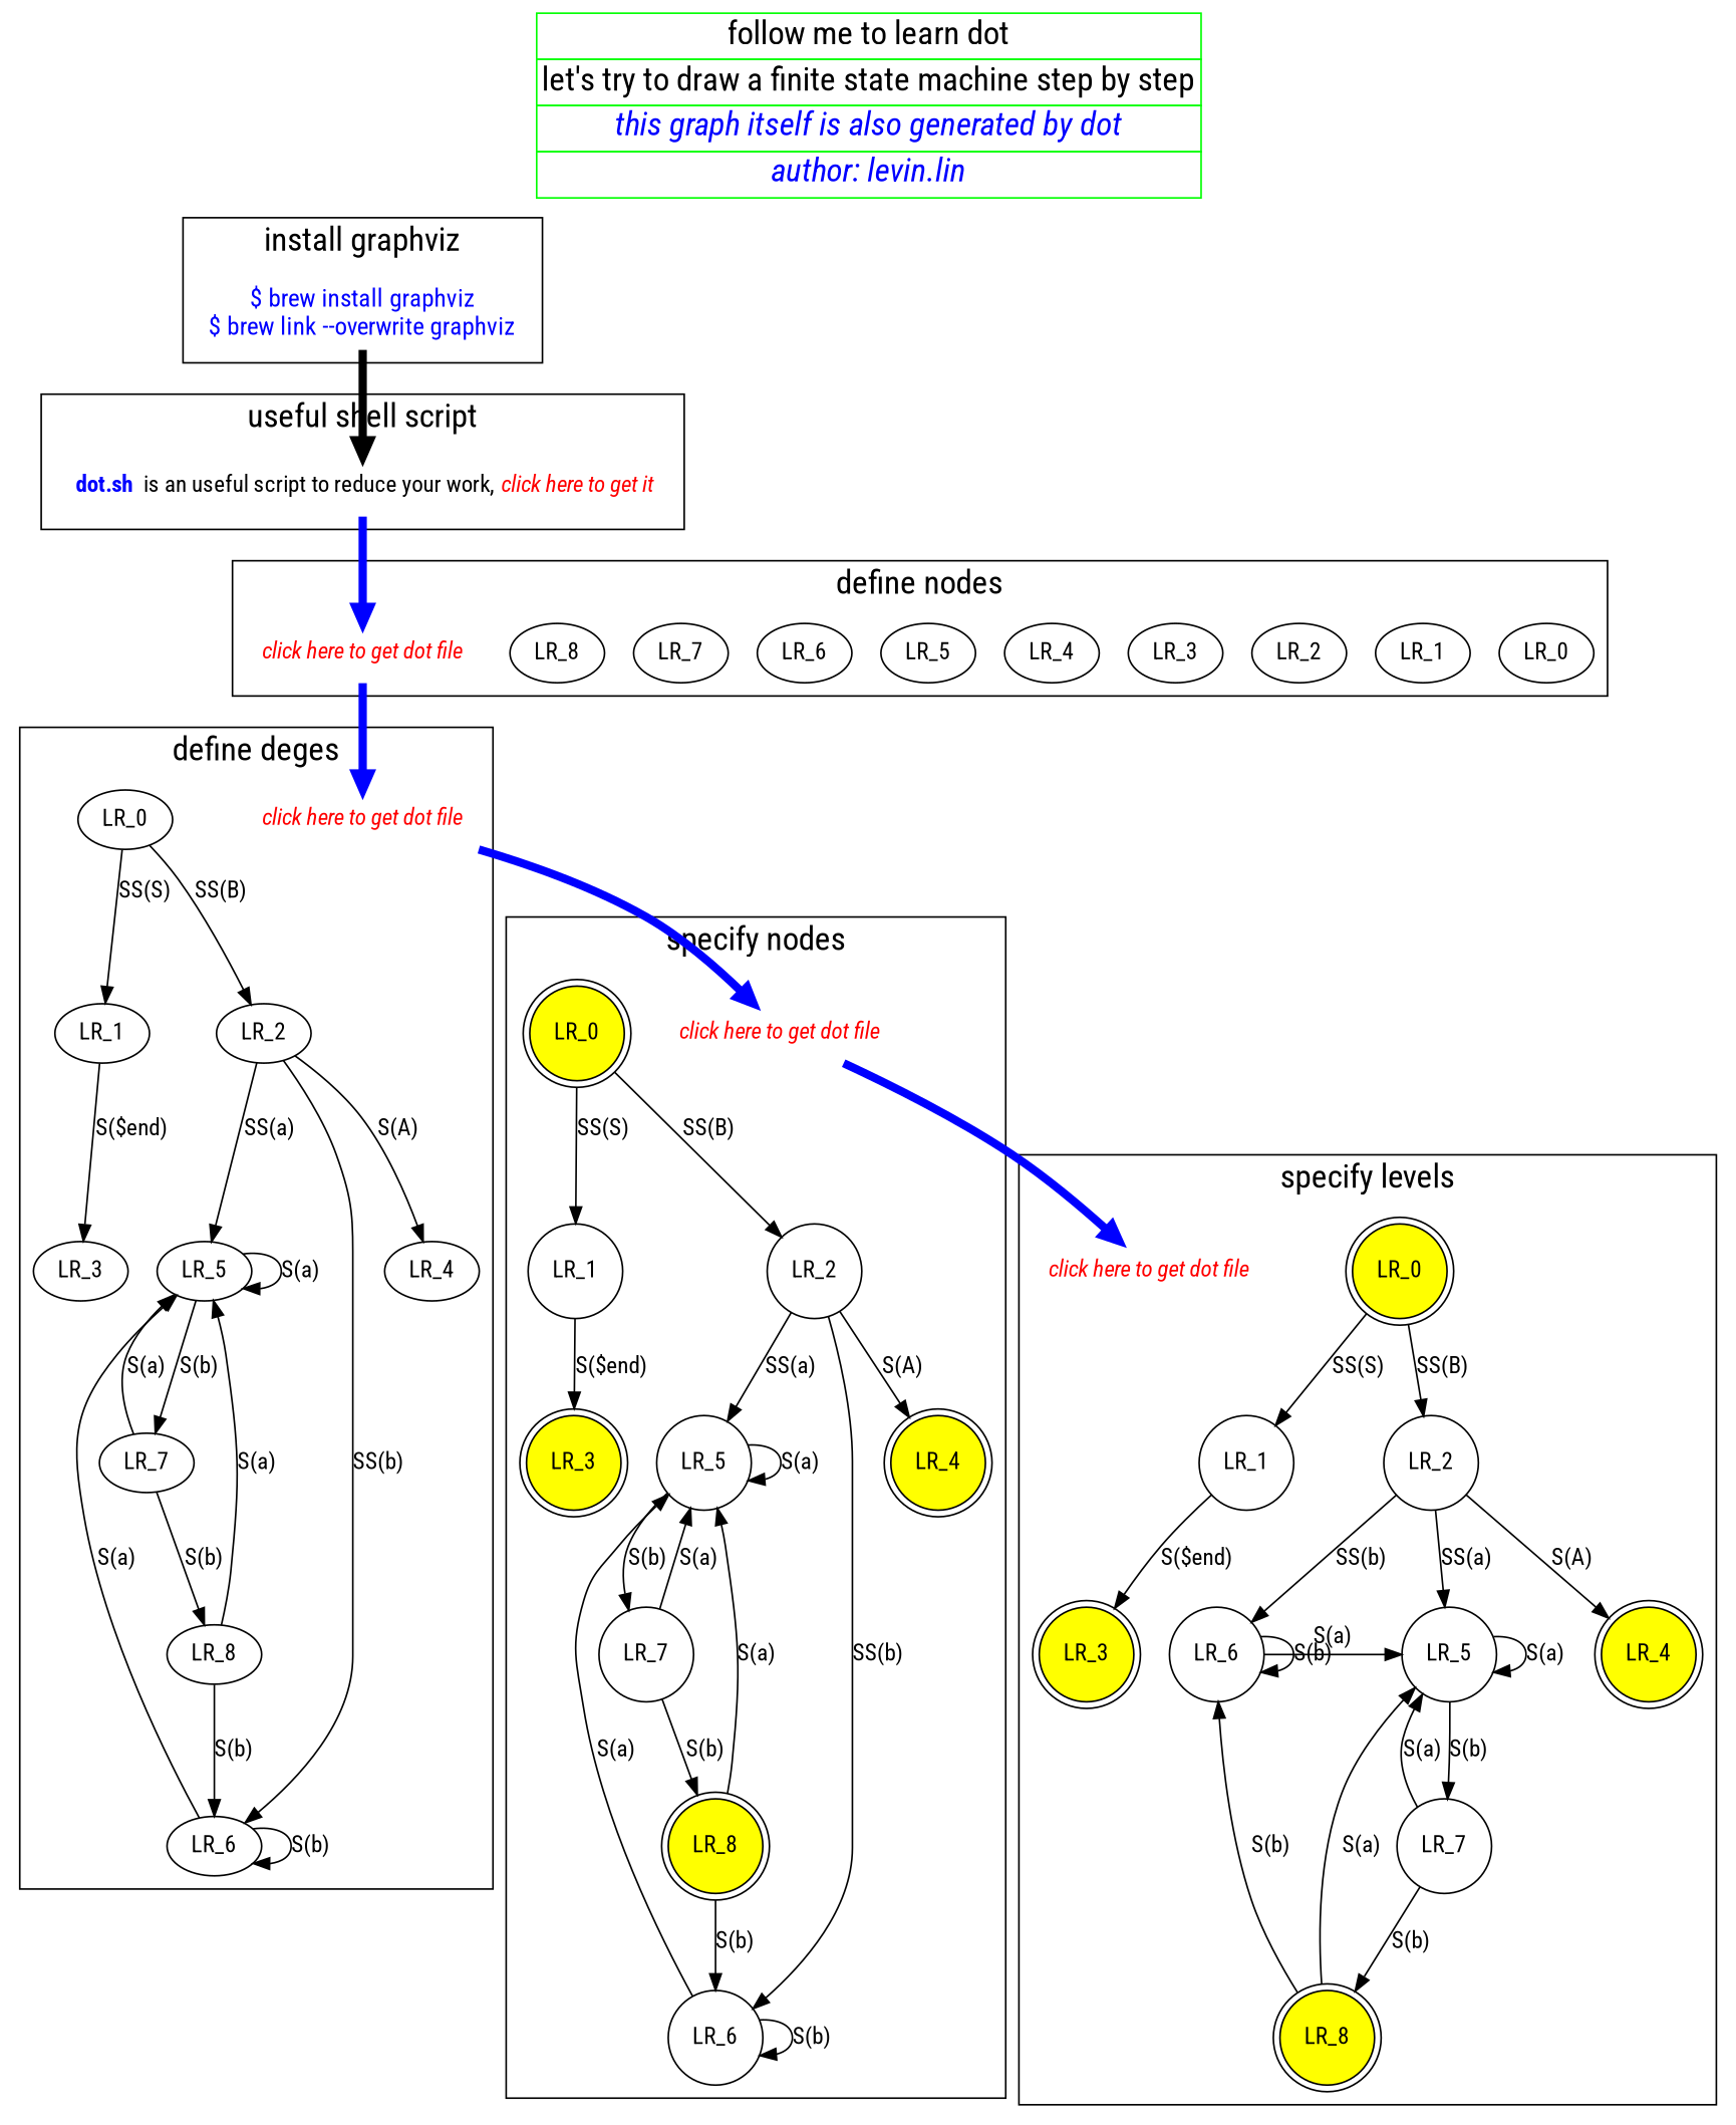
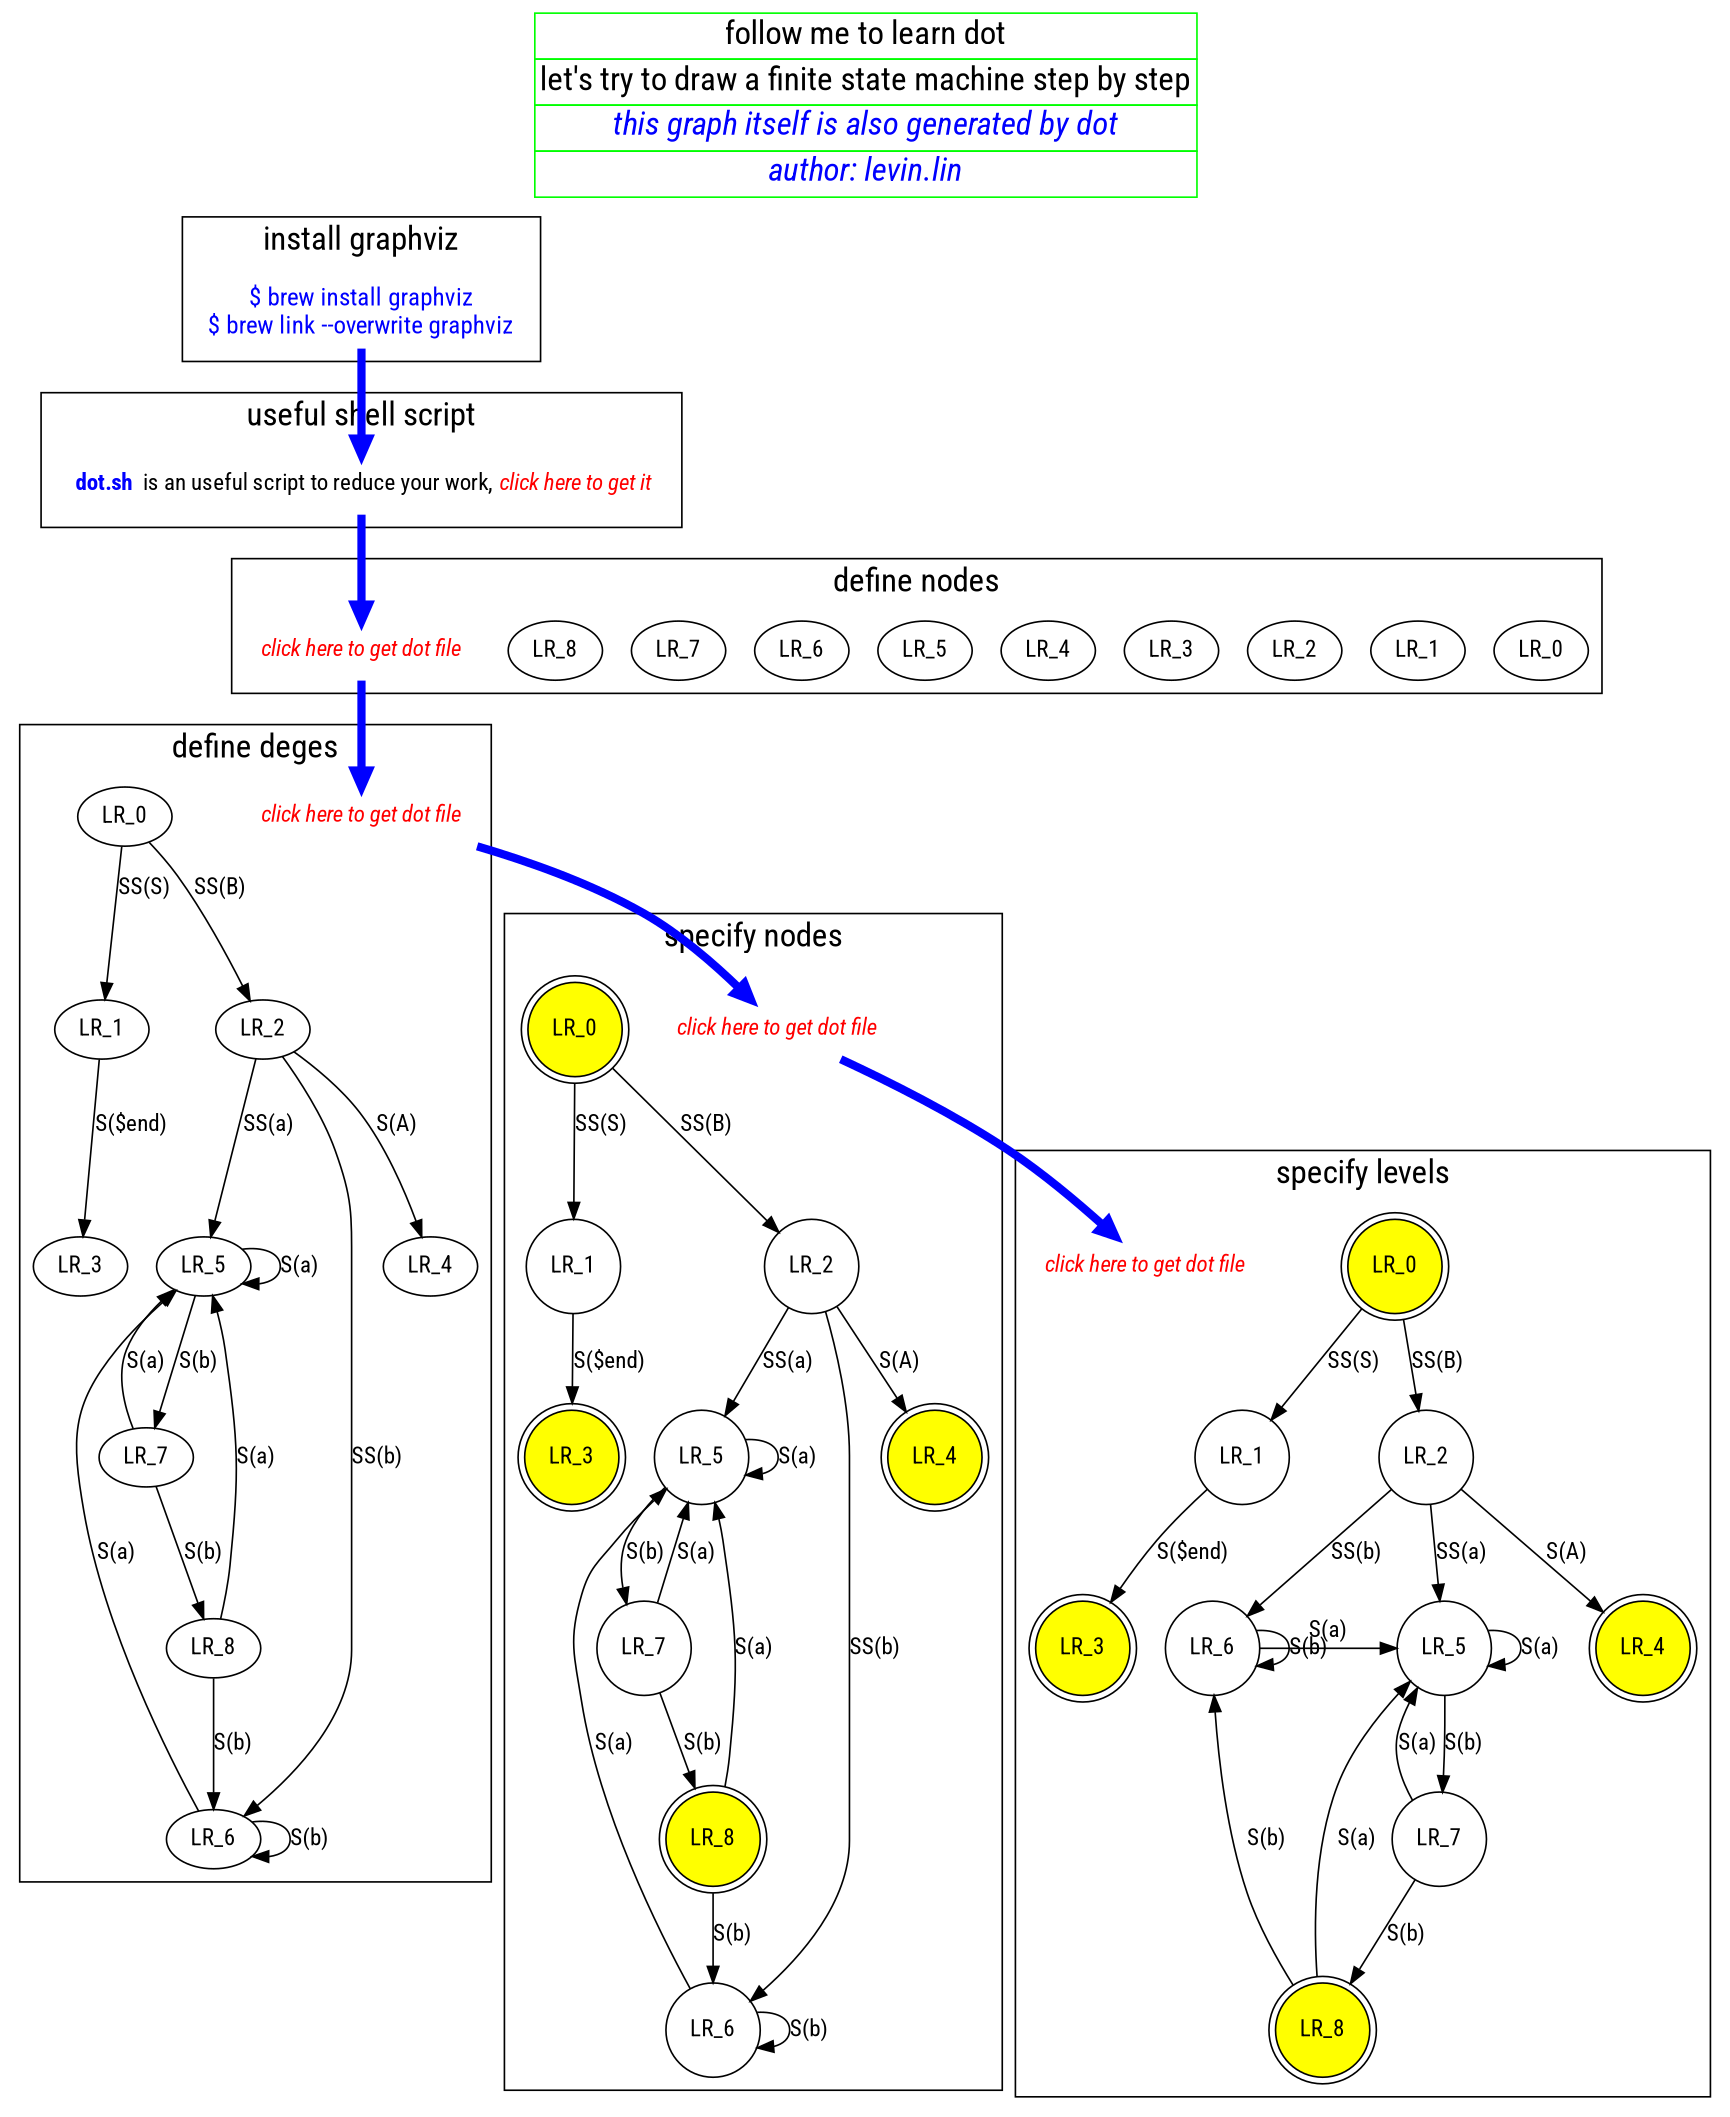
  digraph {
    fontname="Roboto Condensed"
    fontsize=20
    label=<     <TABLE BORDER="0" CELLBORDER="1" CELLSPACING="0" COLOR="green">         <TR><TD>follow me to learn dot</TD></TR>         <TR><TD>let's try to draw a finite state machine step by step</TD></TR>         <TR><TD><I><FONT COLOR="blue">this graph itself is also generated by dot</FONT></I></TD></TR>         <TR><TD><I><FONT COLOR="blue">author: levin.lin</FONT></I></TD></TR>     </TABLE>     >
    labelloc=t
    rankdir=TB
    node [fontname="Roboto Condensed"]
    edge [fontname="Roboto Condensed"]
    n1 [fontcolor=blue fontsize=15 label="$ brew install graphviz\n$ brew link --overwrite graphviz" shape=none]
    n2 [label=<<TABLE BORDER="0" CELLBORDER="0" CELLSPACING="0"><TR><TD HREF="https://github.com/LevinLin/dot_quick_guide/blob/master/dot.sh"><FONT color="blue"><B> dot.sh </B></FONT> is an useful script to reduce your work, <FONT color="red"><I>click here to get it</I></FONT></TD></TR></TABLE>> shape=none]
    n3 [label=LR_0]
    n4 [label=LR_1]
    n5 [label=LR_2]
    n6 [label=LR_3]
    n7 [label=LR_4]
    n8 [label=LR_5]
    n9 [label=LR_6]
    n10 [label=LR_7]
    n11 [label=LR_8]
    n12 [label=<<TABLE BORDER="0" CELLBORDER="0" CELLSPACING="0"><TR><TD HREF="https://github.com/LevinLin/dot_quick_guide/blob/master/define_nodes.dot"><FONT color="red"><I>click here to get dot file</I></FONT></TD></TR></TABLE>> shape=none]
    n13 [label=LR_0]
    n14 [label=LR_1]
    n15 [label=LR_2]
    n16 [label=LR_3]
    n17 [label=LR_4]
    n18 [label=LR_5]
    n19 [label=LR_6]
    n20 [label=LR_7]
    n21 [label=LR_8]
    n22 [label=<<TABLE BORDER="0" CELLBORDER="0" CELLSPACING="0"><TR><TD HREF="https://github.com/LevinLin/dot_quick_guide/blob/master/define_edges.dot"><FONT color="red"><I>click here to get dot file</I></FONT></TD></TR></TABLE>> shape=none]
    n23 [fillcolor=yellow label=LR_0 shape=doublecircle style=filled]
    n24 [fillcolor=yellow label=LR_1 shape=circle]
    n25 [fillcolor=yellow label=LR_2 shape=circle]
    n26 [fillcolor=yellow label=LR_3 shape=doublecircle style=filled]
    n27 [fillcolor=yellow label=LR_4 shape=doublecircle style=filled]
    n28 [fillcolor=yellow label=LR_8 shape=doublecircle style=filled]
    n29 [fillcolor=yellow label=LR_5 shape=circle]
    n30 [fillcolor=yellow label=LR_6 shape=circle]
    n31 [fillcolor=yellow label=LR_7 shape=circle]
    n32 [fillcolor=yellow label=<<TABLE BORDER="0" CELLBORDER="0" CELLSPACING="0"><TR><TD HREF="https://github.com/LevinLin/dot_quick_guide/blob/master/specify_nodes.dot"><FONT color="red"><I>click here to get dot file</I></FONT></TD></TR></TABLE>> shape=none]
    n33 [fillcolor=yellow label=LR_1 shape=circle]
    n34 [fillcolor=yellow label=LR_2 shape=circle]
    n35 [fillcolor=yellow label=LR_3 shape=doublecircle style=filled]
    n36 [fillcolor=yellow label=LR_4 shape=doublecircle style=filled]
    n37 [fillcolor=yellow label=LR_5 shape=circle]
    n38 [fillcolor=yellow label=LR_6 shape=circle]
    n39 [fillcolor=yellow label=LR_0 shape=doublecircle style=filled]
    n40 [fillcolor=yellow label=LR_8 shape=doublecircle style=filled]
    n41 [fillcolor=yellow label=LR_7 shape=circle]
    n42 [fillcolor=yellow label=<<TABLE BORDER="0" CELLBORDER="0" CELLSPACING="0"><TR><TD HREF="https://github.com/LevinLin/dot_quick_guide/blob/master/specify_levels.dot"><FONT color="red"><I>click here to get dot file</I></FONT></TD></TR></TABLE>> shape=none]
    subgraph cluster_1 {
      label="install graphviz"
      n1
    }
    subgraph cluster_2 {
      label="useful shell script"
      n2
    }
    subgraph cluster_3 {
      label="define nodes"
      n3
      n4
      n5
      n6
      n7
      n8
      n9
      n10
      n11
      n12
    }
    subgraph cluster_4 {
      label="define deges"
      n13
      n14
      n15
      n16
      n17
      n18
      n19
      n20
      n21
      n22
    }
    subgraph cluster_5 {
      label="specify nodes"
      n23
      n24
      n25
      n26
      n27
      n28
      n29
      n30
      n31
      n32
    }
    subgraph cluster_6 {
      label="specify levels"
      n39
      n40
      n41
      n42
      subgraph sub_7 {
        label="specify levels"
        rank=same
        n33
        n34
      }
      subgraph sub_8 {
        label="specify levels"
        rank=same
        n35
        n36
        n37
        n38
      }
    }
-   n1 -> n2 [color=black penwidth=5]
+   n1 -> n2 [color=blue penwidth=5]
    n2 -> n12 [color=blue penwidth=5]
    n12 -> n22 [color=blue penwidth=5]
    n13 -> n14 [label="SS(S)"]
    n13 -> n15 [label="SS(B)"]
    n14 -> n16 [label="S($end)"]
    n15 -> n17 [label="S(A)"]
    n15 -> n18 [label="SS(a)"]
    n15 -> n19 [label="SS(b)"]
    n18 -> n18 [label="S(a)"]
    n18 -> n20 [label="S(b)"]
    n19 -> n18 [label="S(a)"]
    n19 -> n19 [label="S(b)"]
    n20 -> n18 [label="S(a)"]
    n20 -> n21 [label="S(b)"]
    n21 -> n18 [label="S(a)"]
    n21 -> n19 [label="S(b)"]
    n22 -> n32 [color=blue penwidth=5]
    n23 -> n24 [label="SS(S)"]
    n23 -> n25 [label="SS(B)"]
    n24 -> n26 [label="S($end)"]
    n25 -> n27 [label="S(A)"]
    n25 -> n29 [label="SS(a)"]
    n25 -> n30 [label="SS(b)"]
    n28 -> n29 [label="S(a)"]
    n28 -> n30 [label="S(b)"]
    n29 -> n29 [label="S(a)"]
    n29 -> n31 [label="S(b)"]
    n30 -> n29 [label="S(a)"]
    n30 -> n30 [label="S(b)"]
    n31 -> n28 [label="S(b)"]
    n31 -> n29 [label="S(a)"]
    n32 -> n42 [color=blue penwidth=5]
    n33 -> n35 [label="S($end)"]
    n34 -> n36 [label="S(A)"]
    n34 -> n37 [label="SS(a)"]
    n34 -> n38 [label="SS(b)"]
    n37 -> n37 [label="S(a)"]
    n37 -> n41 [label="S(b)"]
    n38 -> n37 [label="S(a)"]
    n38 -> n38 [label="S(b)"]
    n39 -> n33 [label="SS(S)"]
    n39 -> n34 [label="SS(B)"]
    n40 -> n37 [label="S(a)"]
    n40 -> n38 [label="S(b)"]
    n41 -> n37 [label="S(a)"]
    n41 -> n40 [label="S(b)"]
  }
